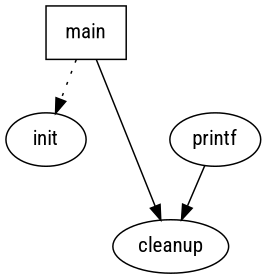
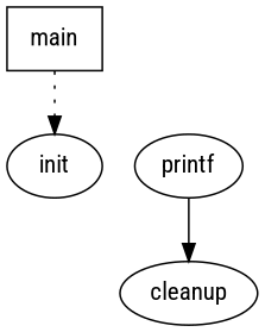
  digraph {
    fontname="Roboto Condensed"
    node [fontname="Roboto Condensed"]
    edge [fontname="Roboto Condensed"]
    init
    printf
    cleanup
    main [shape=box]
    subgraph sub_1 {
      rank=same
      init
      printf
    }
    printf -> cleanup
    main -> init [style=dotted]
-   main -> cleanup
  }
